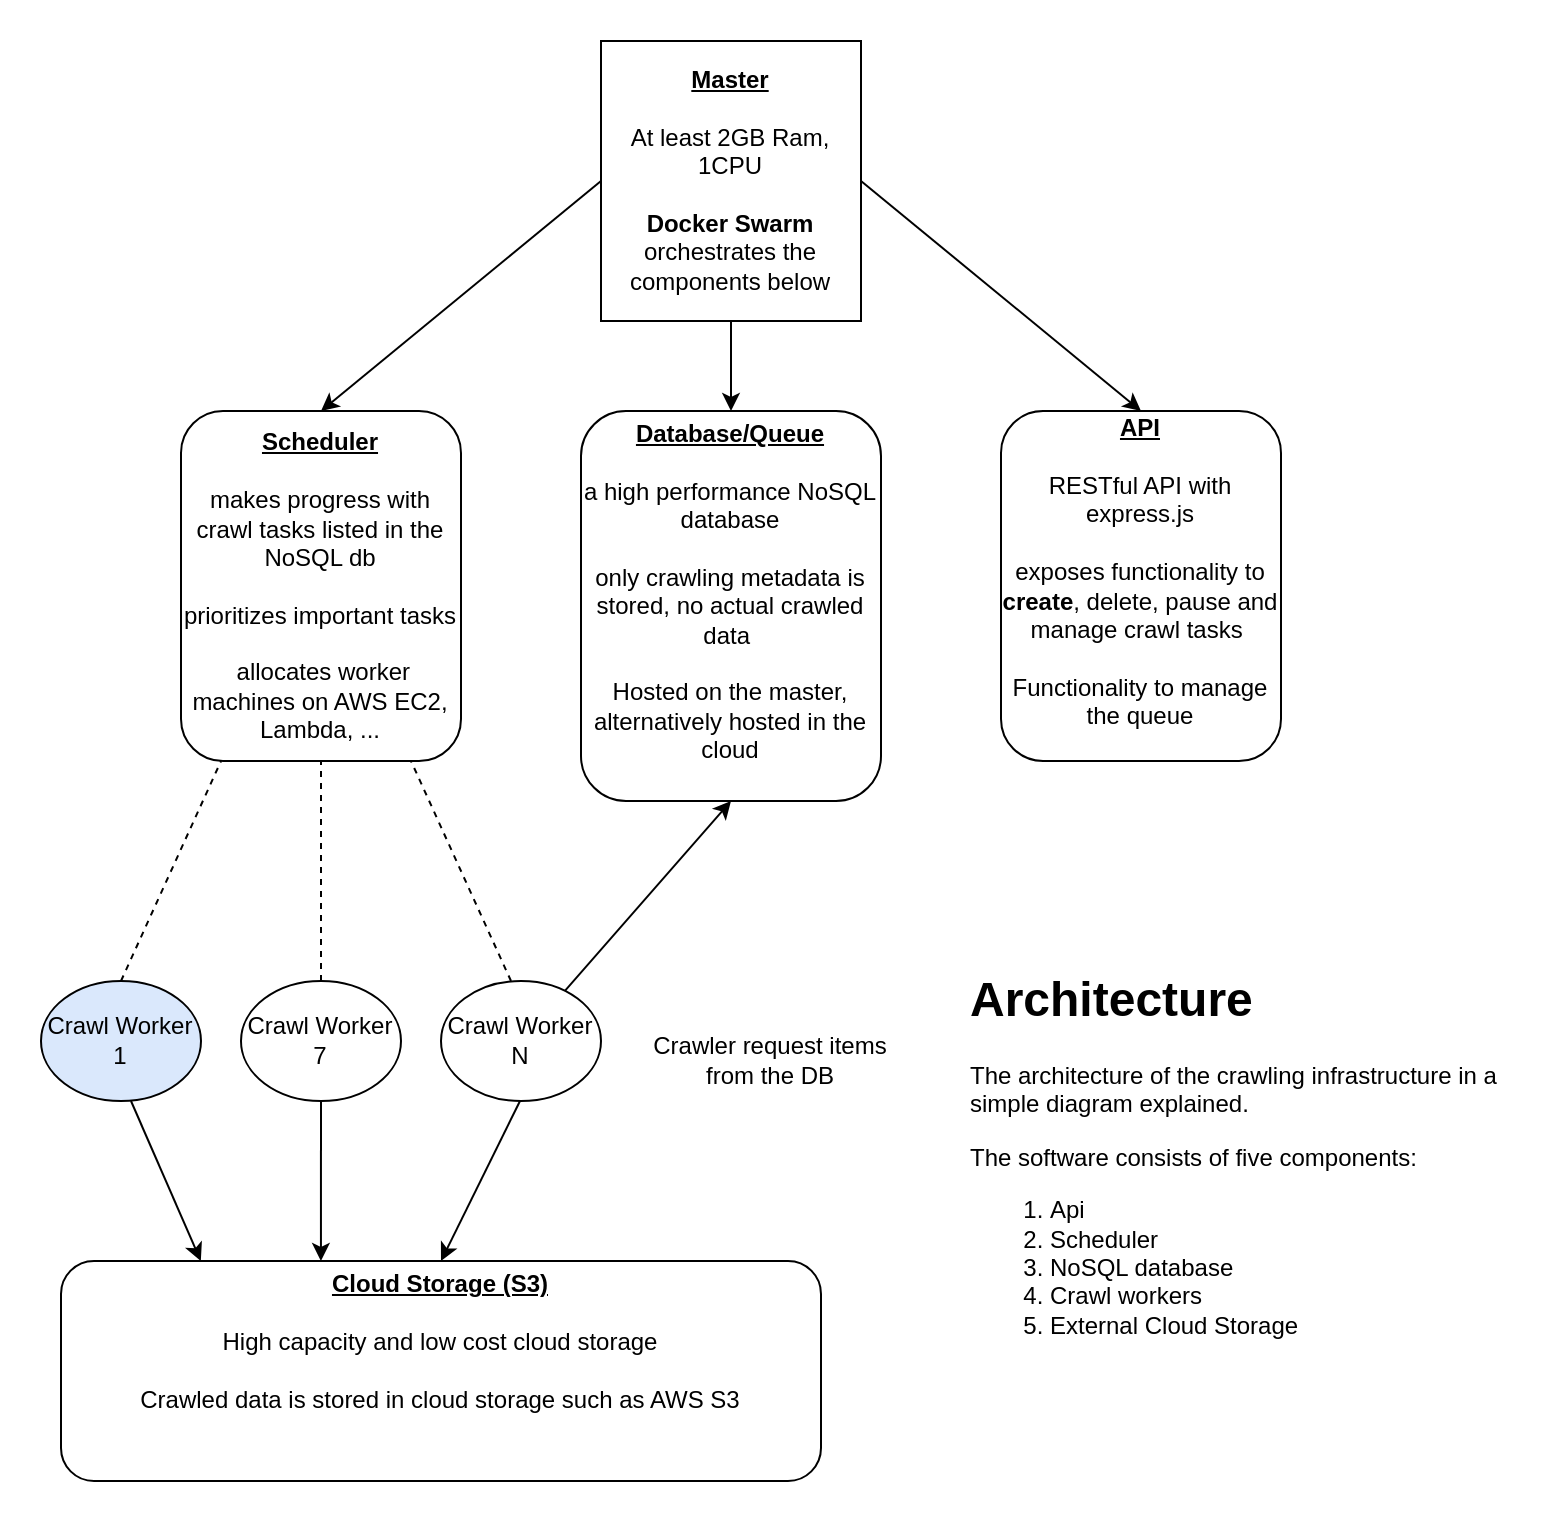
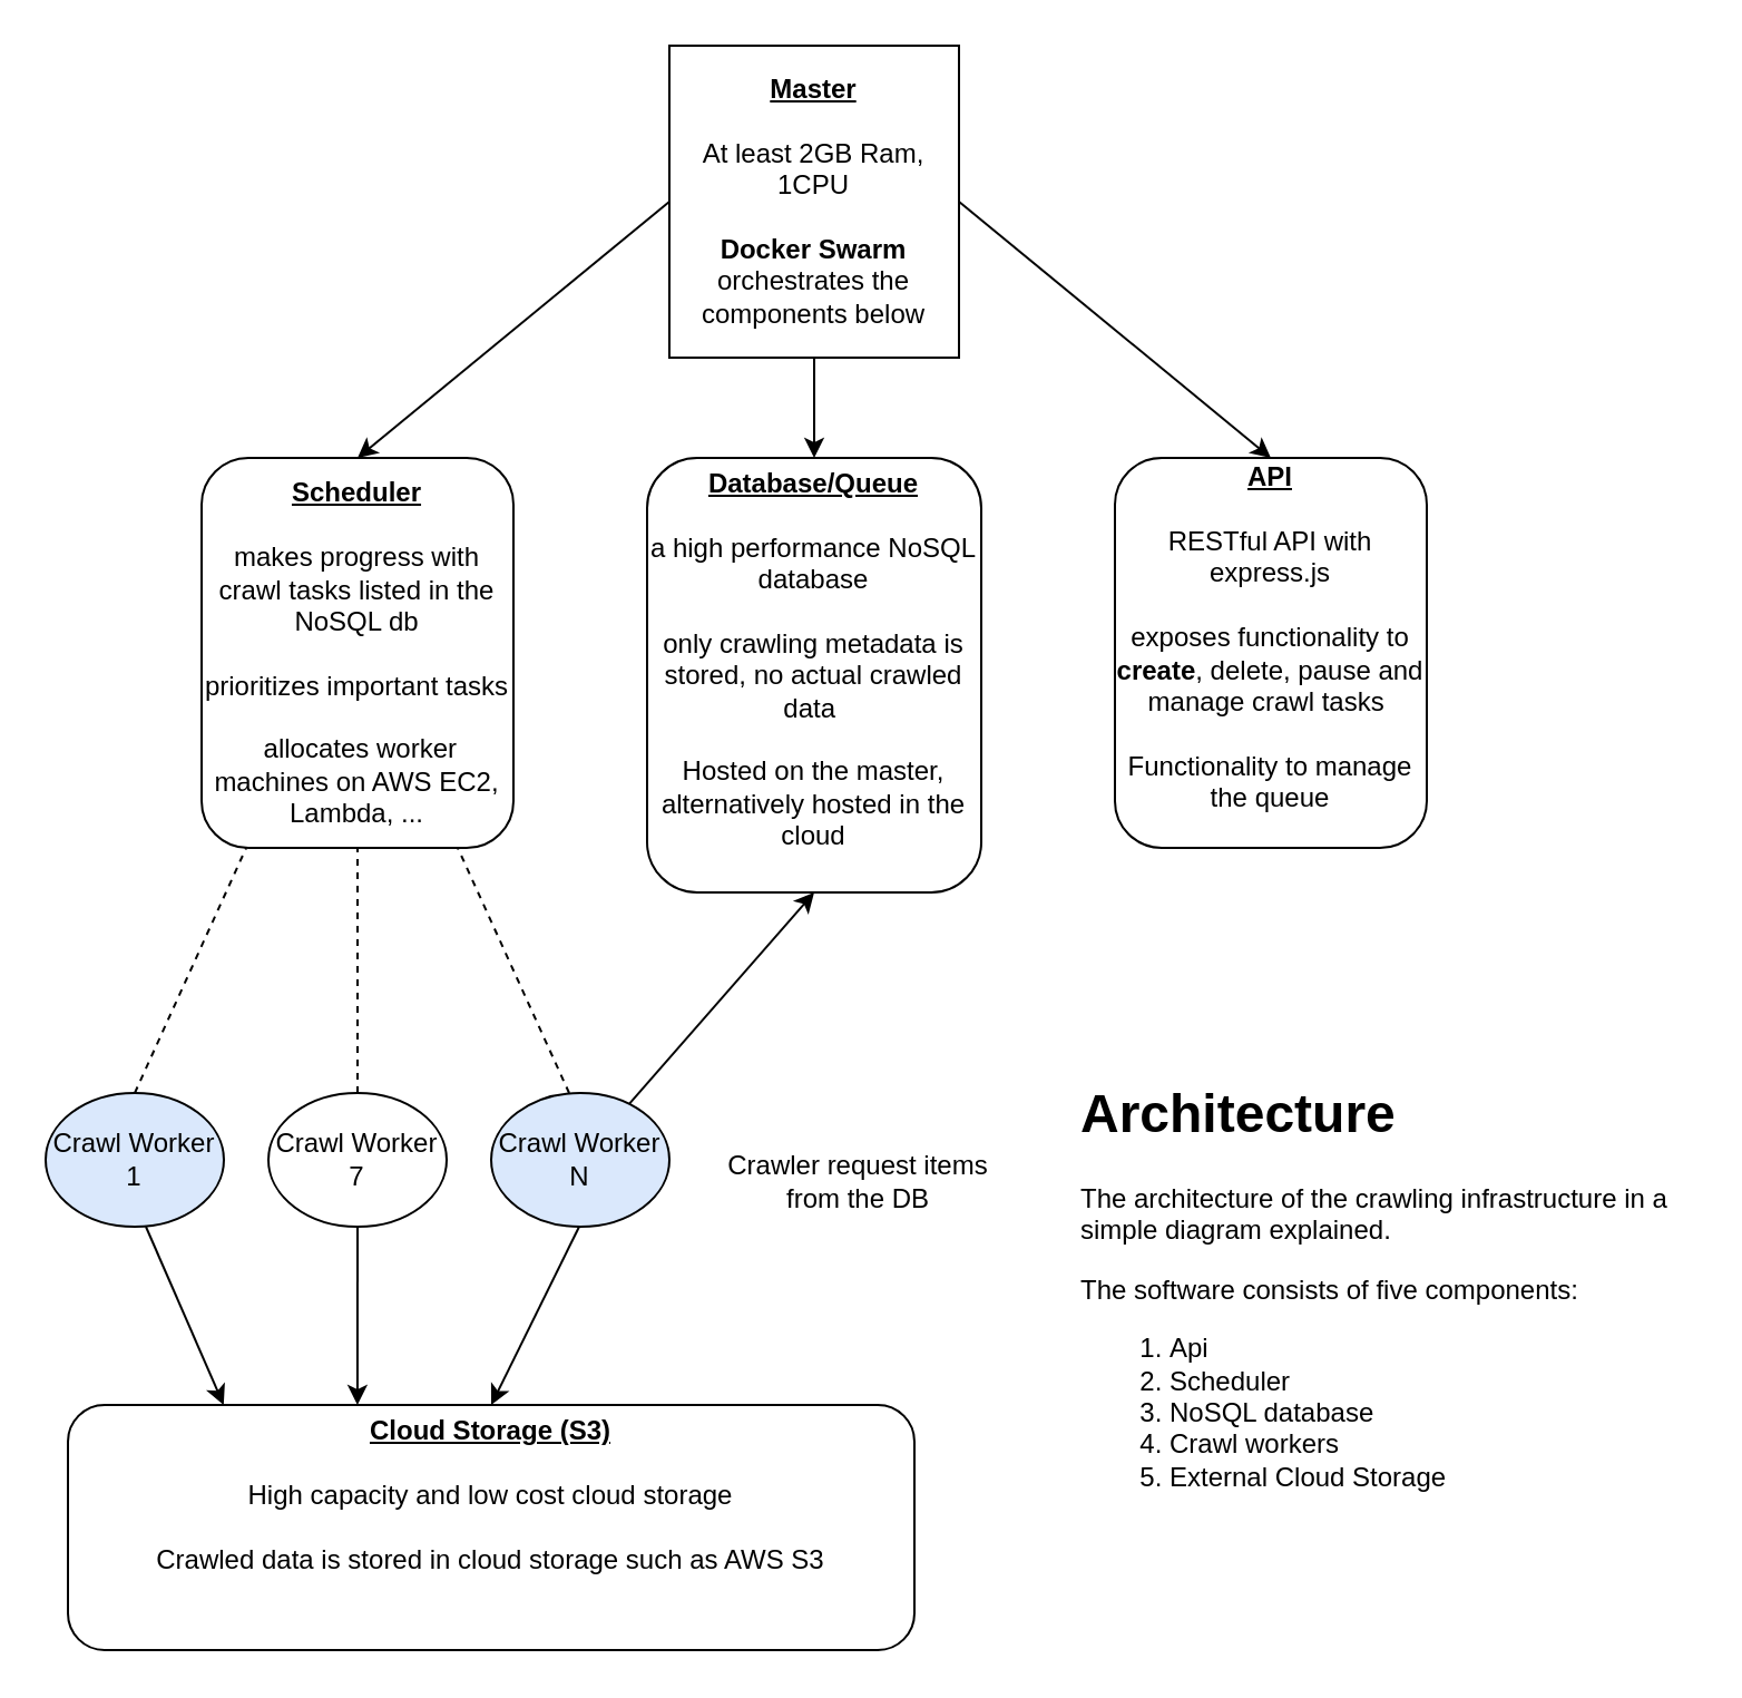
  <mxCell id="0" />
  <mxCell id="1" parent="0" />
  <mxCell id="2" value="&lt;b&gt;&lt;u&gt;Master&lt;br&gt;&lt;/u&gt;&lt;/b&gt;&lt;br&gt;At least 2GB Ram, 1CPU&lt;br&gt;&lt;br&gt;&lt;b&gt;Docker Swarm&lt;/b&gt; orchestrates the components below" style="rounded=0;whiteSpace=wrap;html=1;" vertex="1" parent="1"><mxGeometry x="300" y="20" width="130" height="140" as="geometry" /></mxCell>
  <mxCell id="3" value="" style="endArrow=classic;html=1;entryX=0.5;entryY=0;entryDx=0;entryDy=0;exitX=0;exitY=0.5;exitDx=0;exitDy=0;" edge="1" parent="1" source="2" target="5"><mxGeometry width="50" height="50" relative="1" as="geometry"><mxPoint x="296" y="110" as="sourcePoint" /><mxPoint x="220" y="200" as="targetPoint" /></mxGeometry></mxCell>
  <mxCell id="4" value="" style="endArrow=classic;html=1;entryX=0.5;entryY=0;entryDx=0;entryDy=0;exitX=1;exitY=0.5;exitDx=0;exitDy=0;" edge="1" parent="1" source="2" target="6"><mxGeometry width="50" height="50" relative="1" as="geometry"><mxPoint x="432" y="102" as="sourcePoint" /><mxPoint x="500" y="200" as="targetPoint" /></mxGeometry></mxCell>
  <mxCell id="5" value="&lt;b&gt;&lt;u&gt;Scheduler&lt;br&gt;&lt;/u&gt;&lt;/b&gt;&lt;br&gt;makes progress with crawl tasks listed in the NoSQL db&lt;br&gt;&lt;br&gt;prioritizes important tasks&lt;br&gt;&lt;br&gt;&amp;nbsp;allocates worker machines on AWS EC2, Lambda, ..." style="rounded=1;whiteSpace=wrap;html=1;" vertex="1" parent="1"><mxGeometry x="90" y="205" width="140" height="175" as="geometry" /></mxCell>
  <mxCell id="6" value="&lt;b&gt;&lt;u&gt;API&lt;br&gt;&lt;/u&gt;&lt;/b&gt;&lt;br&gt;RESTful API with express.js&lt;br&gt;&lt;br&gt;exposes functionality to &lt;b&gt;create&lt;/b&gt;, delete, pause and manage crawl tasks&amp;nbsp;&lt;br&gt;&lt;br&gt;Functionality to manage the queue&lt;br&gt;&amp;nbsp;" style="rounded=1;whiteSpace=wrap;html=1;" vertex="1" parent="1"><mxGeometry x="500" y="205" width="140" height="175" as="geometry" /></mxCell>
  <mxCell id="7" value="&lt;b&gt;&lt;u&gt;Database/Queue&lt;br&gt;&lt;/u&gt;&lt;/b&gt;&lt;br&gt;a high performance NoSQL database&lt;br&gt;&lt;br&gt;only crawling metadata is stored, no actual crawled data&amp;nbsp;&lt;br&gt;&lt;br&gt;Hosted on the master, alternatively hosted in the cloud&lt;br&gt;&amp;nbsp;" style="rounded=1;whiteSpace=wrap;html=1;" vertex="1" parent="1"><mxGeometry x="290" y="205" width="150" height="195" as="geometry" /></mxCell>
  <mxCell id="8" value="" style="endArrow=classic;html=1;exitX=0.5;exitY=1;exitDx=0;exitDy=0;entryX=0.5;entryY=0;entryDx=0;entryDy=0;" edge="1" parent="1" source="2" target="7"><mxGeometry width="50" height="50" relative="1" as="geometry"><mxPoint x="350" y="150" as="sourcePoint" /><mxPoint x="360" y="200" as="targetPoint" /></mxGeometry></mxCell>
  <mxCell id="9" value="" style="endArrow=none;dashed=1;html=1;entryX=0.143;entryY=1;entryDx=0;entryDy=0;entryPerimeter=0;" edge="1" parent="1" target="5"><mxGeometry width="50" height="50" relative="1" as="geometry"><mxPoint x="60" y="490" as="sourcePoint" /><mxPoint x="140" y="400" as="targetPoint" /></mxGeometry></mxCell>
  <mxCell id="10" value="" style="endArrow=none;dashed=1;html=1;entryX=0.5;entryY=1;entryDx=0;entryDy=0;" edge="1" parent="1" target="5"><mxGeometry width="50" height="50" relative="1" as="geometry"><mxPoint x="160" y="490" as="sourcePoint" /><mxPoint x="110" y="510" as="targetPoint" /></mxGeometry></mxCell>
  <mxCell id="11" value="" style="endArrow=none;dashed=1;html=1;" edge="1" parent="1"><mxGeometry width="50" height="50" relative="1" as="geometry"><mxPoint x="255" y="490" as="sourcePoint" /><mxPoint x="205" y="380" as="targetPoint" /></mxGeometry></mxCell>
  <mxCell id="12" value="Crawl Worker 1" style="ellipse;whiteSpace=wrap;html=1;fillColor=#dae8fc;" vertex="1" parent="1"><mxGeometry x="20" y="490" width="80" height="60" as="geometry" /></mxCell>
  <mxCell id="13" value="Crawl Worker 7" style="ellipse;whiteSpace=wrap;html=1;" vertex="1" parent="1"><mxGeometry x="120" y="490" width="80" height="60" as="geometry" /></mxCell>
- <mxCell id="14" value="Crawl Worker N" style="ellipse;whiteSpace=wrap;html=1;" vertex="1" parent="1"><mxGeometry x="220" y="490" width="80" height="60" as="geometry" /></mxCell>
+ <mxCell id="14" value="Crawl Worker N" style="ellipse;whiteSpace=wrap;html=1;fillColor=#dae8fc;" vertex="1" parent="1"><mxGeometry x="220" y="490" width="80" height="60" as="geometry" /></mxCell>
  <mxCell id="15" value="" style="endArrow=classic;html=1;" edge="1" parent="1" source="14"><mxGeometry width="50" height="50" relative="1" as="geometry"><mxPoint x="276.52" y="489.36" as="sourcePoint" /><mxPoint x="365" y="400" as="targetPoint" /></mxGeometry></mxCell>
  <mxCell id="16" value="Crawler request items from the DB" style="text;html=1;strokeColor=none;fillColor=none;align=center;verticalAlign=middle;whiteSpace=wrap;rounded=0;" vertex="1" parent="1"><mxGeometry x="320" y="510" width="130" height="40" as="geometry" /></mxCell>
  <mxCell id="17" value="&lt;b&gt;&lt;u&gt;Cloud Storage (S3)&lt;br&gt;&lt;/u&gt;&lt;/b&gt;&lt;br&gt;High capacity and low cost cloud storage&lt;br&gt;&lt;br&gt;Crawled data is stored in cloud storage such as AWS S3&lt;br&gt;&lt;br&gt;&amp;nbsp;" style="rounded=1;whiteSpace=wrap;html=1;" vertex="1" parent="1"><mxGeometry x="30" y="630" width="380" height="110" as="geometry" /></mxCell>
  <mxCell id="18" value="" style="endArrow=classic;html=1;entryX=0.184;entryY=0;entryDx=0;entryDy=0;entryPerimeter=0;" edge="1" parent="1" target="17"><mxGeometry width="50" height="50" relative="1" as="geometry"><mxPoint x="65" y="550" as="sourcePoint" /><mxPoint x="135" y="650" as="targetPoint" /></mxGeometry></mxCell>
  <mxCell id="19" value="" style="endArrow=classic;html=1;entryX=0.342;entryY=0;entryDx=0;entryDy=0;entryPerimeter=0;" edge="1" parent="1" target="17"><mxGeometry width="50" height="50" relative="1" as="geometry"><mxPoint x="160" y="550" as="sourcePoint" /><mxPoint x="160" y="620" as="targetPoint" /></mxGeometry></mxCell>
  <mxCell id="20" value="" style="endArrow=classic;html=1;entryX=0.5;entryY=0;entryDx=0;entryDy=0;" edge="1" parent="1" target="17"><mxGeometry width="50" height="50" relative="1" as="geometry"><mxPoint x="259.5" y="550" as="sourcePoint" /><mxPoint x="259.5" y="620" as="targetPoint" /></mxGeometry></mxCell>
  <mxCell id="21" value="&lt;h1&gt;Architecture&lt;/h1&gt;&lt;p&gt;The architecture of the crawling infrastructure in a simple diagram explained.&lt;/p&gt;&lt;p&gt;The software consists of five components:&lt;/p&gt;&lt;p&gt;&lt;/p&gt;&lt;ol&gt;&lt;li&gt;Api&lt;/li&gt;&lt;li&gt;Scheduler&lt;/li&gt;&lt;li&gt;NoSQL database&lt;/li&gt;&lt;li&gt;Crawl workers&lt;/li&gt;&lt;li&gt;External Cloud Storage&lt;/li&gt;&lt;/ol&gt;&lt;p&gt;&lt;/p&gt;" style="text;html=1;strokeColor=none;fillColor=none;spacing=5;spacingTop=-20;whiteSpace=wrap;overflow=hidden;rounded=0;" vertex="1" parent="1"><mxGeometry x="480" y="480" width="280" height="200" as="geometry" /></mxCell>
